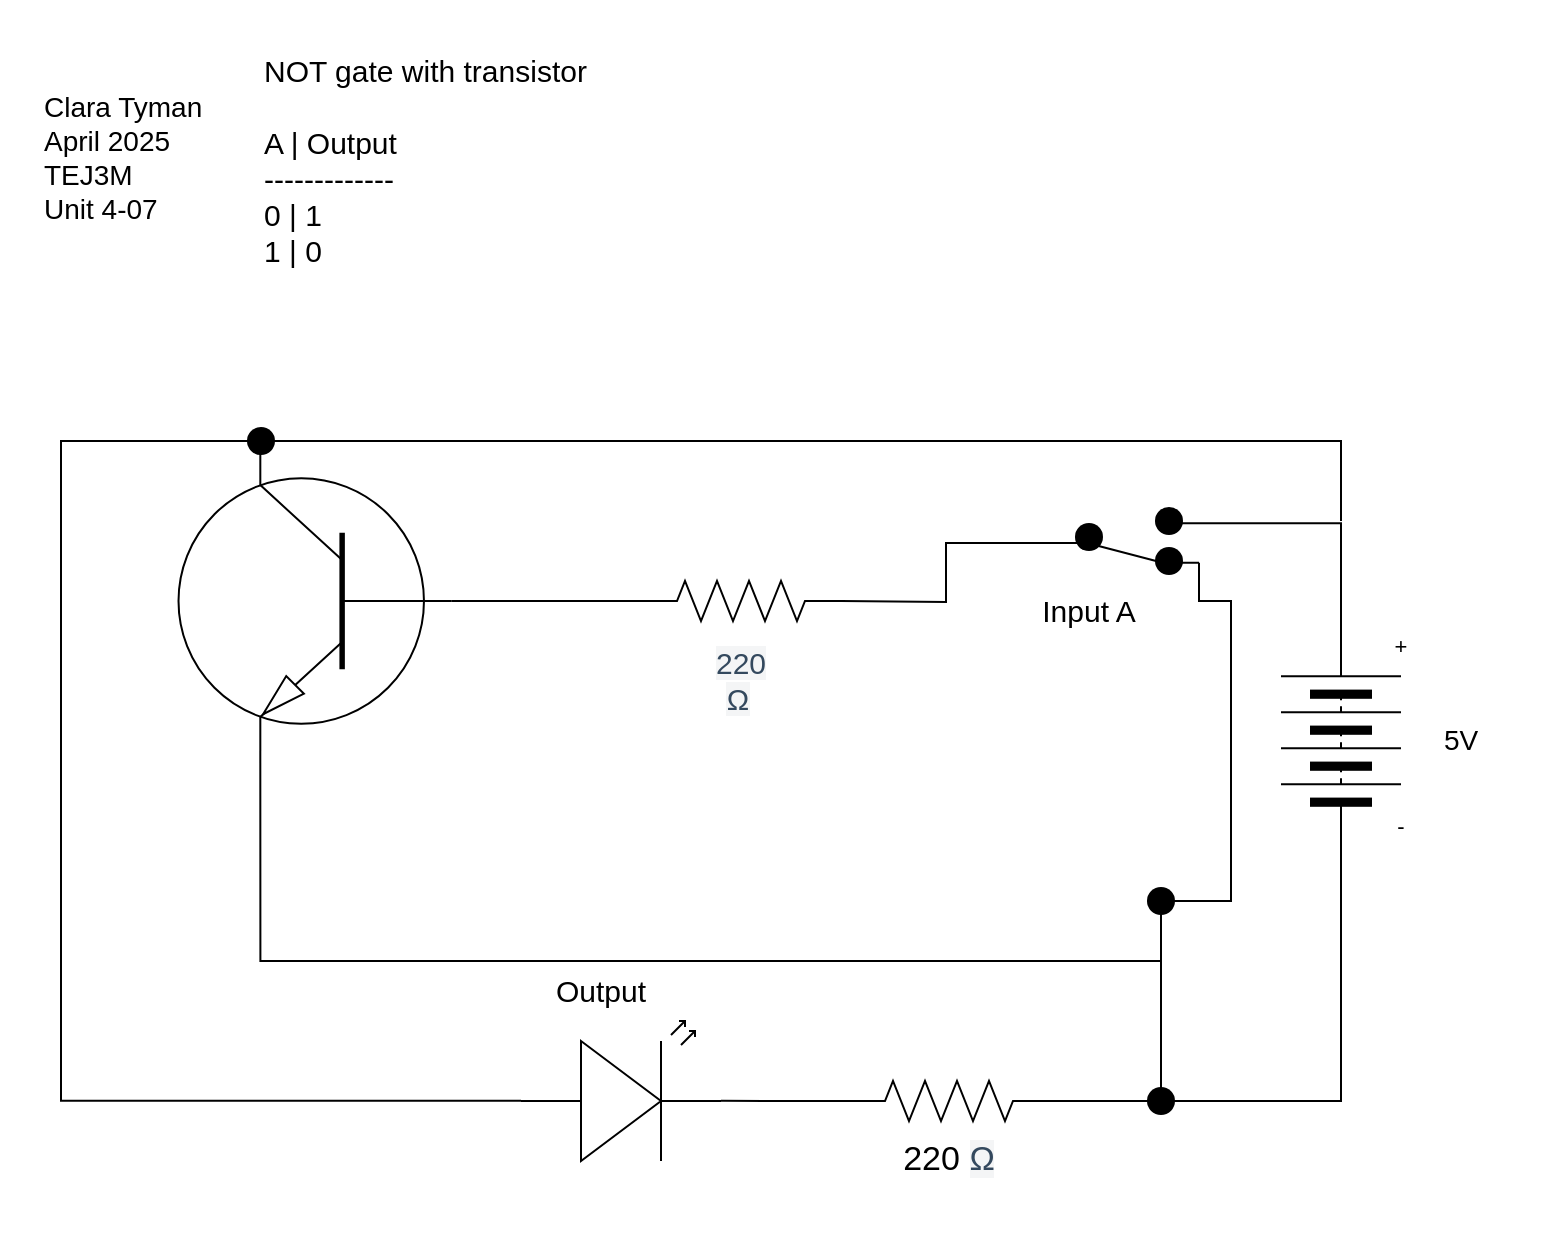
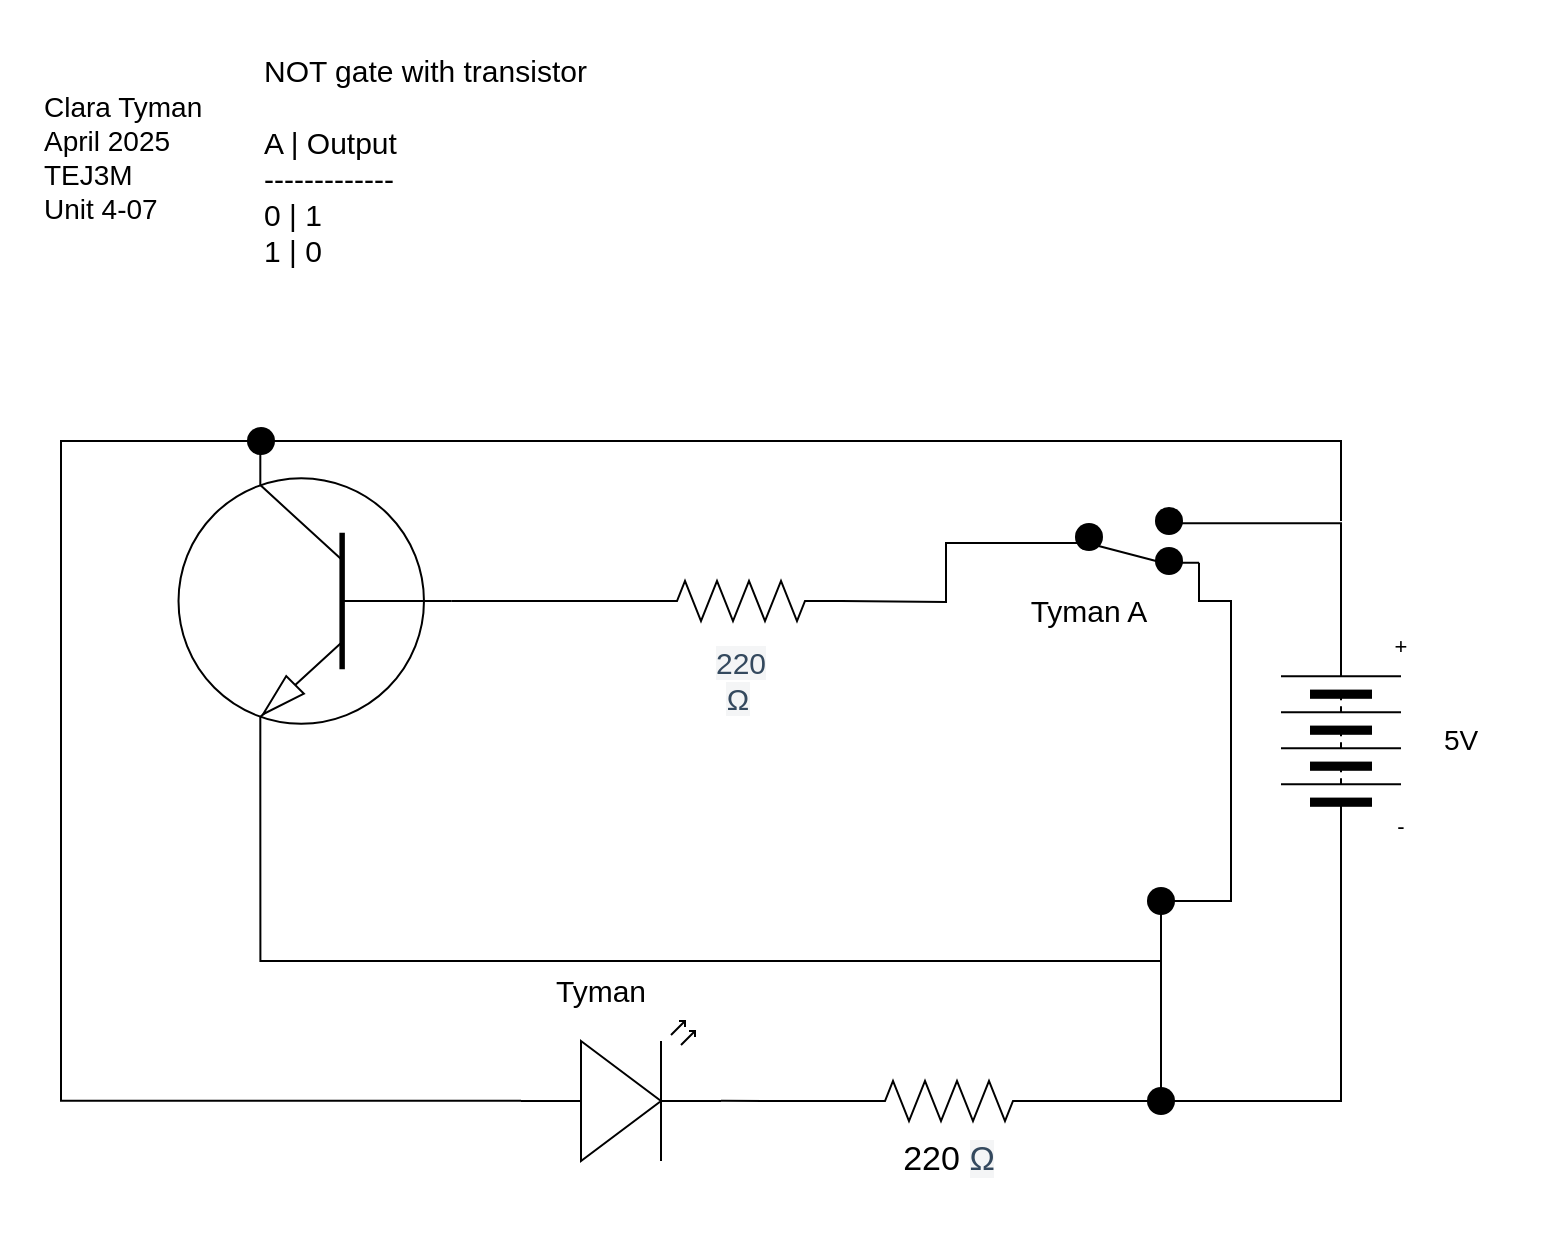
  <mxCell id="0" />
  <mxCell id="1" parent="0" />
  <mxCell id="2" value="" style="pointerEvents=1;verticalLabelPosition=bottom;shadow=0;dashed=0;align=center;html=1;verticalAlign=top;shape=mxgraph.electrical.miscellaneous.batteryStack;direction=north;" parent="1" vertex="1"><mxGeometry x="640" y="320" width="60" height="100" as="geometry" /></mxCell>
  <mxCell id="3" style="edgeStyle=orthogonalEdgeStyle;shape=connector;rounded=0;html=1;entryX=0;entryY=0.5;entryDx=0;entryDy=0;strokeColor=default;align=center;verticalAlign=middle;fontFamily=Helvetica;fontSize=11;fontColor=default;labelBackgroundColor=default;startArrow=none;startFill=0;endArrow=none;endFill=0;" parent="1" target="8" edge="1"><mxGeometry relative="1" as="geometry"><mxPoint x="420" y="300" as="sourcePoint" /></mxGeometry></mxCell>
  <mxCell id="4" style="edgeStyle=orthogonalEdgeStyle;shape=connector;rounded=0;html=1;exitDx=0;exitDy=0;exitPerimeter=0;strokeColor=default;align=center;verticalAlign=middle;fontFamily=Helvetica;fontSize=11;fontColor=default;labelBackgroundColor=default;startArrow=none;startFill=0;endArrow=none;endFill=0;" parent="1" source="32" edge="1"><mxGeometry relative="1" as="geometry"><mxPoint x="670" y="260" as="targetPoint" /><Array as="points"><mxPoint x="30" y="220" /><mxPoint x="671" y="220" /></Array></mxGeometry></mxCell>
  <mxCell id="5" value="" style="verticalLabelPosition=bottom;shadow=0;dashed=0;align=center;html=1;verticalAlign=top;shape=mxgraph.electrical.opto_electronics.led_2;pointerEvents=1;rotation=0;" parent="1" vertex="1"><mxGeometry x="260" y="510" width="100" height="70" as="geometry" /></mxCell>
  <mxCell id="6" style="edgeStyle=orthogonalEdgeStyle;shape=connector;rounded=0;html=1;exitX=1;exitY=0.12;exitDx=0;exitDy=0;entryX=1;entryY=0.5;entryDx=0;entryDy=0;strokeColor=default;align=center;verticalAlign=middle;fontFamily=Helvetica;fontSize=11;fontColor=default;labelBackgroundColor=default;startArrow=none;startFill=0;endArrow=none;endFill=0;" parent="1" source="8" target="2" edge="1"><mxGeometry relative="1" as="geometry" /></mxCell>
  <mxCell id="7" style="edgeStyle=orthogonalEdgeStyle;shape=connector;rounded=0;html=1;exitX=1;exitY=0.88;exitDx=0;exitDy=0;strokeColor=default;align=center;verticalAlign=middle;fontFamily=Helvetica;fontSize=11;fontColor=default;labelBackgroundColor=default;startArrow=none;startFill=0;endArrow=none;endFill=0;" parent="1" source="8" edge="1"><mxGeometry relative="1" as="geometry"><mxPoint x="580" y="550" as="targetPoint" /><Array as="points"><mxPoint x="599" y="300" /><mxPoint x="615" y="300" /><mxPoint x="615" y="450" /><mxPoint x="580" y="450" /></Array></mxGeometry></mxCell>
  <mxCell id="8" value="" style="html=1;shape=mxgraph.electrical.electro-mechanical.twoWaySwitch;aspect=fixed;elSwitchState=2;fontFamily=Helvetica;fontSize=11;fontColor=default;labelBackgroundColor=default;flipV=1;" parent="1" vertex="1"><mxGeometry x="524" y="258" width="75" height="26" as="geometry" /></mxCell>
  <mxCell id="9" value="" style="shape=waypoint;sketch=0;size=6;pointerEvents=1;points=[];fillColor=none;resizable=0;rotatable=0;perimeter=centerPerimeter;snapToPoint=1;fontFamily=Helvetica;fontSize=11;fontColor=default;labelBackgroundColor=default;strokeWidth=5;" parent="1" vertex="1"><mxGeometry x="570" y="540" width="20" height="20" as="geometry" /></mxCell>
  <mxCell id="10" value="" style="shape=waypoint;sketch=0;size=6;pointerEvents=1;points=[];fillColor=none;resizable=0;rotatable=0;perimeter=centerPerimeter;snapToPoint=1;fontFamily=Helvetica;fontSize=11;fontColor=default;labelBackgroundColor=default;strokeWidth=5;" parent="1" vertex="1"><mxGeometry x="534" y="258" width="20" height="20" as="geometry" /></mxCell>
  <mxCell id="11" value="" style="shape=waypoint;sketch=0;size=6;pointerEvents=1;points=[];fillColor=none;resizable=0;rotatable=0;perimeter=centerPerimeter;snapToPoint=1;fontFamily=Helvetica;fontSize=11;fontColor=default;labelBackgroundColor=default;strokeWidth=5;" parent="1" vertex="1"><mxGeometry x="574" y="250" width="20" height="20" as="geometry" /></mxCell>
  <mxCell id="12" value="" style="shape=waypoint;sketch=0;size=6;pointerEvents=1;points=[];fillColor=none;resizable=0;rotatable=0;perimeter=centerPerimeter;snapToPoint=1;fontFamily=Helvetica;fontSize=11;fontColor=default;labelBackgroundColor=default;strokeWidth=5;" parent="1" vertex="1"><mxGeometry x="574" y="270" width="20" height="20" as="geometry" /></mxCell>
  <mxCell id="13" style="edgeStyle=orthogonalEdgeStyle;shape=connector;rounded=0;html=1;exitX=0;exitY=0.5;exitDx=0;exitDy=0;entryX=0.855;entryY=0.82;entryDx=0;entryDy=0;entryPerimeter=0;strokeColor=default;align=center;verticalAlign=middle;fontFamily=Helvetica;fontSize=11;fontColor=default;labelBackgroundColor=default;startArrow=none;startFill=0;endArrow=none;endFill=0;" parent="1" source="2" target="9" edge="1"><mxGeometry relative="1" as="geometry"><Array as="points"><mxPoint x="670" y="550" /></Array></mxGeometry></mxCell>
  <mxCell id="14" value="&lt;font style=&quot;font-size: 17px;&quot;&gt;220&amp;nbsp;&lt;span style=&quot;color: rgb(52, 73, 94); font-family: ArtifaktElement-Medium, sans-serif; text-align: left; text-wrap-mode: wrap; background-color: rgb(244, 245, 246);&quot;&gt;Ω&lt;/span&gt;&lt;/font&gt;" style="text;html=1;align=center;verticalAlign=middle;resizable=0;points=[];autosize=1;strokeColor=none;fillColor=none;fontFamily=Helvetica;fontSize=11;fontColor=default;labelBackgroundColor=default;" parent="1" vertex="1"><mxGeometry x="439" y="565" width="70" height="30" as="geometry" /></mxCell>
- <mxCell id="15" value="&lt;font style=&quot;font-size: 15px;&quot;&gt;Input A&lt;/font&gt;" style="text;html=1;align=center;verticalAlign=middle;resizable=0;points=[];autosize=1;strokeColor=none;fillColor=none;fontFamily=Helvetica;fontSize=11;fontColor=default;labelBackgroundColor=default;" parent="1" vertex="1"><mxGeometry x="509" y="290" width="70" height="30" as="geometry" /></mxCell>
+ <mxCell id="15" value="&lt;font style=&quot;font-size: 15px;&quot;&gt;Tyman A&lt;/font&gt;" style="text;html=1;align=center;verticalAlign=middle;resizable=0;points=[];autosize=1;strokeColor=none;fillColor=none;fontFamily=Helvetica;fontSize=11;fontColor=default;labelBackgroundColor=default;" parent="1" vertex="1"><mxGeometry x="509" y="290" width="70" height="30" as="geometry" /></mxCell>
  <mxCell id="16" value="&lt;font style=&quot;font-size: 14px;&quot;&gt;5V&lt;/font&gt;" style="text;html=1;align=center;verticalAlign=middle;resizable=0;points=[];autosize=1;strokeColor=none;fillColor=none;fontFamily=Helvetica;fontSize=11;fontColor=default;labelBackgroundColor=default;" parent="1" vertex="1"><mxGeometry x="710" y="355" width="40" height="30" as="geometry" /></mxCell>
  <mxCell id="17" value="&lt;span style=&quot;font-size: 15px;&quot;&gt;NOT gate with transistor&lt;/span&gt;&lt;br&gt;&lt;div&gt;&lt;div&gt;&lt;span style=&quot;font-size: 15px;&quot;&gt;&lt;br&gt;&lt;/span&gt;&lt;/div&gt;&lt;div&gt;&lt;span style=&quot;font-size: 15px;&quot;&gt;A | Output&lt;/span&gt;&lt;/div&gt;&lt;div&gt;&lt;span style=&quot;font-size: 15px;&quot;&gt;-------------&lt;/span&gt;&lt;/div&gt;&lt;div&gt;&lt;span style=&quot;font-size: 15px;&quot;&gt;0 | 1&lt;/span&gt;&lt;/div&gt;&lt;div&gt;&lt;span style=&quot;font-size: 15px;&quot;&gt;1 | 0&lt;/span&gt;&lt;/div&gt;&lt;/div&gt;" style="text;html=1;align=left;verticalAlign=middle;resizable=0;points=[];autosize=1;strokeColor=none;fillColor=none;fontFamily=Helvetica;fontSize=11;fontColor=default;labelBackgroundColor=default;" parent="1" vertex="1"><mxGeometry x="130" y="20" width="180" height="120" as="geometry" /></mxCell>
  <mxCell id="18" value="Clara Tyman&#10;April 2025&#10;TEJ3M&#10;Unit 4-07" style="text;align=left;verticalAlign=middle;resizable=0;points=[];autosize=1;strokeColor=none;fillColor=none;fontFamily=Helvetica;fontSize=14;fontColor=default;labelBackgroundColor=default;flipH=1;flipV=1;rotation=0;" parent="1" vertex="1"><mxGeometry x="20" y="38" width="100" height="80" as="geometry" /></mxCell>
  <mxCell id="19" value="+" style="text;html=1;align=center;verticalAlign=middle;resizable=0;points=[];autosize=1;strokeColor=none;fillColor=none;fontFamily=Helvetica;fontSize=11;fontColor=default;labelBackgroundColor=default;" parent="1" vertex="1"><mxGeometry x="685" y="308" width="30" height="30" as="geometry" /></mxCell>
  <mxCell id="20" value="-" style="text;html=1;align=center;verticalAlign=middle;resizable=0;points=[];autosize=1;strokeColor=none;fillColor=none;fontFamily=Helvetica;fontSize=11;fontColor=default;labelBackgroundColor=default;strokeWidth=15;" parent="1" vertex="1"><mxGeometry x="685" y="398" width="30" height="30" as="geometry" /></mxCell>
  <mxCell id="21" value="" style="pointerEvents=1;verticalLabelPosition=bottom;shadow=0;dashed=0;align=center;html=1;verticalAlign=top;shape=mxgraph.electrical.resistors.resistor_2;" parent="1" vertex="1"><mxGeometry x="424" y="540" width="100" height="20" as="geometry" /></mxCell>
  <mxCell id="22" style="edgeStyle=orthogonalEdgeStyle;html=1;entryX=0.165;entryY=0.673;entryDx=0;entryDy=0;entryPerimeter=0;rounded=0;endArrow=none;endFill=0;" parent="1" source="21" target="9" edge="1"><mxGeometry relative="1" as="geometry" /></mxCell>
  <mxCell id="23" style="edgeStyle=orthogonalEdgeStyle;shape=connector;rounded=0;html=1;entryX=1;entryY=0.57;entryDx=0;entryDy=0;entryPerimeter=0;strokeColor=default;align=center;verticalAlign=middle;fontFamily=Helvetica;fontSize=11;fontColor=default;labelBackgroundColor=default;endArrow=none;endFill=0;" parent="1" source="21" target="5" edge="1"><mxGeometry relative="1" as="geometry" /></mxCell>
  <mxCell id="24" value="" style="pointerEvents=1;verticalLabelPosition=bottom;shadow=0;dashed=0;align=center;html=1;verticalAlign=top;shape=mxgraph.electrical.resistors.resistor_2;" parent="1" vertex="1"><mxGeometry x="320" y="290" width="100" height="20" as="geometry" /></mxCell>
  <mxCell id="25" style="edgeStyle=orthogonalEdgeStyle;shape=connector;rounded=0;html=1;exitX=0.7;exitY=1;exitDx=0;exitDy=0;exitPerimeter=0;strokeColor=default;align=center;verticalAlign=middle;fontFamily=Helvetica;fontSize=11;fontColor=default;labelBackgroundColor=default;startArrow=none;startFill=0;endArrow=none;endFill=0;" parent="1" source="26" edge="1"><mxGeometry relative="1" as="geometry"><mxPoint x="580" y="450" as="targetPoint" /><Array as="points"><mxPoint x="130" y="480" /><mxPoint x="580" y="480" /></Array></mxGeometry></mxCell>
  <mxCell id="26" value="" style="verticalLabelPosition=bottom;shadow=0;dashed=0;align=center;html=1;verticalAlign=top;shape=mxgraph.electrical.transistors.npn_transistor_1;fontFamily=Helvetica;fontSize=11;fontColor=default;labelBackgroundColor=default;rotation=-180;flipV=1;" parent="1" vertex="1"><mxGeometry x="70.9" y="225" width="172.05" height="150" as="geometry" /></mxCell>
  <mxCell id="27" style="edgeStyle=orthogonalEdgeStyle;shape=connector;rounded=0;html=1;entryX=0;entryY=0.5;entryDx=0;entryDy=0;entryPerimeter=0;strokeColor=default;align=center;verticalAlign=middle;fontFamily=Helvetica;fontSize=11;fontColor=default;labelBackgroundColor=default;endArrow=none;endFill=0;" parent="1" source="26" target="24" edge="1"><mxGeometry relative="1" as="geometry" /></mxCell>
  <mxCell id="28" value="&lt;span style=&quot;color: rgb(52, 73, 94); font-family: ArtifaktElement-Medium, sans-serif; font-size: 15px; text-align: left; text-wrap-mode: wrap; background-color: rgb(244, 245, 246);&quot;&gt;220 Ω&lt;/span&gt;&amp;nbsp;" style="text;html=1;align=center;verticalAlign=middle;resizable=0;points=[];autosize=1;strokeColor=none;fillColor=none;fontFamily=Helvetica;fontSize=11;fontColor=default;labelBackgroundColor=default;" parent="1" vertex="1"><mxGeometry x="335" y="325" width="70" height="30" as="geometry" /></mxCell>
- <mxCell id="29" value="Output" style="text;html=1;align=center;verticalAlign=middle;resizable=0;points=[];autosize=1;strokeColor=none;fillColor=none;fontFamily=Helvetica;fontSize=15;fontColor=default;labelBackgroundColor=default;" parent="1" vertex="1"><mxGeometry x="265" y="480" width="70" height="30" as="geometry" /></mxCell>
+ <mxCell id="29" value="Tyman" style="text;html=1;align=center;verticalAlign=middle;resizable=0;points=[];autosize=1;strokeColor=none;fillColor=none;fontFamily=Helvetica;fontSize=15;fontColor=default;labelBackgroundColor=default;" parent="1" vertex="1"><mxGeometry x="265" y="480" width="70" height="30" as="geometry" /></mxCell>
  <mxCell id="30" value="" style="shape=waypoint;sketch=0;size=6;pointerEvents=1;points=[];fillColor=none;resizable=0;rotatable=0;perimeter=centerPerimeter;snapToPoint=1;fontFamily=Helvetica;fontSize=11;fontColor=default;labelBackgroundColor=default;strokeWidth=5;" parent="1" vertex="1"><mxGeometry x="570" y="440" width="20" height="20" as="geometry" /></mxCell>
  <mxCell id="31" value="" style="edgeStyle=orthogonalEdgeStyle;shape=connector;rounded=0;html=1;exitX=0;exitY=0.57;exitDx=0;exitDy=0;exitPerimeter=0;strokeColor=default;align=center;verticalAlign=middle;fontFamily=Helvetica;fontSize=11;fontColor=default;labelBackgroundColor=default;startArrow=none;startFill=0;endArrow=none;endFill=0;" parent="1" source="5" target="32" edge="1"><mxGeometry relative="1" as="geometry"><mxPoint x="670" y="260" as="targetPoint" /><mxPoint x="260" y="550" as="sourcePoint" /><Array as="points"><mxPoint x="30" y="550" /></Array></mxGeometry></mxCell>
  <mxCell id="32" value="" style="shape=waypoint;sketch=0;size=6;pointerEvents=1;points=[];fillColor=none;resizable=0;rotatable=0;perimeter=centerPerimeter;snapToPoint=1;fontFamily=Helvetica;fontSize=11;fontColor=default;labelBackgroundColor=default;strokeWidth=5;" parent="1" vertex="1"><mxGeometry x="120" y="210" width="20" height="20" as="geometry" /></mxCell>
